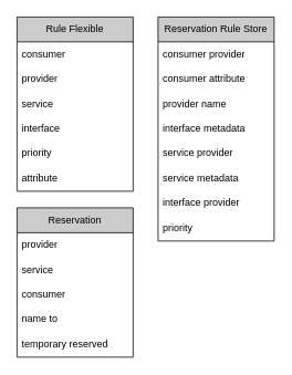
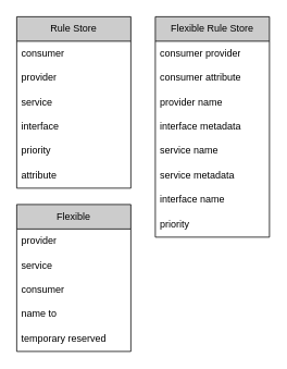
  <mxCell id="0" />
  <mxCell id="1" parent="0" />
- <mxCell id="2" value="Rule Flexible" style="swimlane;fontStyle=0;childLayout=stackLayout;horizontal=1;startSize=30;horizontalStack=0;resizeParent=1;resizeParentMax=0;resizeLast=0;collapsible=1;marginBottom=0;whiteSpace=wrap;html=1;fillColor=#CCCCCC;" vertex="1" parent="1"><mxGeometry x="20" y="20" width="140" height="210" as="geometry" /></mxCell>
+ <mxCell id="2" value="Rule Store" style="swimlane;fontStyle=0;childLayout=stackLayout;horizontal=1;startSize=30;horizontalStack=0;resizeParent=1;resizeParentMax=0;resizeLast=0;collapsible=1;marginBottom=0;whiteSpace=wrap;html=1;fillColor=#CCCCCC;" vertex="1" parent="1"><mxGeometry x="20" y="20" width="140" height="210" as="geometry" /></mxCell>
  <mxCell id="3" value="consumer" style="text;strokeColor=none;fillColor=none;align=left;verticalAlign=middle;spacingLeft=4;spacingRight=4;overflow=hidden;points=[[0,0.5],[1,0.5]];portConstraint=eastwest;rotatable=0;whiteSpace=wrap;html=1;" vertex="1" parent="2"><mxGeometry y="30" width="140" height="30" as="geometry" /></mxCell>
  <mxCell id="4" value="provider" style="text;strokeColor=none;fillColor=none;align=left;verticalAlign=middle;spacingLeft=4;spacingRight=4;overflow=hidden;points=[[0,0.5],[1,0.5]];portConstraint=eastwest;rotatable=0;whiteSpace=wrap;html=1;" vertex="1" parent="2"><mxGeometry y="60" width="140" height="30" as="geometry" /></mxCell>
  <mxCell id="5" value="service" style="text;strokeColor=none;fillColor=none;align=left;verticalAlign=middle;spacingLeft=4;spacingRight=4;overflow=hidden;points=[[0,0.5],[1,0.5]];portConstraint=eastwest;rotatable=0;whiteSpace=wrap;html=1;" vertex="1" parent="2"><mxGeometry y="90" width="140" height="30" as="geometry" /></mxCell>
  <mxCell id="6" value="interface" style="text;strokeColor=none;fillColor=none;spacingLeft=4;spacingRight=4;overflow=hidden;rotatable=0;points=[[0,0.5],[1,0.5]];portConstraint=eastwest;fontSize=12;" vertex="1" parent="2"><mxGeometry y="120" width="140" height="30" as="geometry" /></mxCell>
  <mxCell id="7" value="priority" style="text;strokeColor=none;fillColor=none;spacingLeft=4;spacingRight=4;overflow=hidden;rotatable=0;points=[[0,0.5],[1,0.5]];portConstraint=eastwest;fontSize=12;" vertex="1" parent="2"><mxGeometry y="150" width="140" height="30" as="geometry" /></mxCell>
  <mxCell id="8" value="attribute" style="text;strokeColor=none;fillColor=none;spacingLeft=4;spacingRight=4;overflow=hidden;rotatable=0;points=[[0,0.5],[1,0.5]];portConstraint=eastwest;fontSize=12;" vertex="1" parent="2"><mxGeometry y="180" width="140" height="30" as="geometry" /></mxCell>
- <mxCell id="9" value="Reservation Rule Store" style="swimlane;fontStyle=0;childLayout=stackLayout;horizontal=1;startSize=30;horizontalStack=0;resizeParent=1;resizeParentMax=0;resizeLast=0;collapsible=1;marginBottom=0;whiteSpace=wrap;html=1;fillColor=#CCCCCC;" vertex="1" parent="1"><mxGeometry x="190" y="20" width="140" height="270" as="geometry" /></mxCell>
+ <mxCell id="9" value="Flexible Rule Store" style="swimlane;fontStyle=0;childLayout=stackLayout;horizontal=1;startSize=30;horizontalStack=0;resizeParent=1;resizeParentMax=0;resizeLast=0;collapsible=1;marginBottom=0;whiteSpace=wrap;html=1;fillColor=#CCCCCC;" vertex="1" parent="1"><mxGeometry x="190" y="20" width="140" height="270" as="geometry" /></mxCell>
  <mxCell id="10" value="consumer provider" style="text;strokeColor=none;fillColor=none;align=left;verticalAlign=middle;spacingLeft=4;spacingRight=4;overflow=hidden;points=[[0,0.5],[1,0.5]];portConstraint=eastwest;rotatable=0;whiteSpace=wrap;html=1;" vertex="1" parent="9"><mxGeometry y="30" width="140" height="30" as="geometry" /></mxCell>
  <mxCell id="11" value="consumer attribute" style="text;strokeColor=none;fillColor=none;align=left;verticalAlign=middle;spacingLeft=4;spacingRight=4;overflow=hidden;points=[[0,0.5],[1,0.5]];portConstraint=eastwest;rotatable=0;whiteSpace=wrap;html=1;" vertex="1" parent="9"><mxGeometry y="60" width="140" height="30" as="geometry" /></mxCell>
  <mxCell id="12" value="provider name" style="text;strokeColor=none;fillColor=none;align=left;verticalAlign=middle;spacingLeft=4;spacingRight=4;overflow=hidden;points=[[0,0.5],[1,0.5]];portConstraint=eastwest;rotatable=0;whiteSpace=wrap;html=1;" vertex="1" parent="9"><mxGeometry y="90" width="140" height="30" as="geometry" /></mxCell>
  <mxCell id="13" value="interface metadata" style="text;strokeColor=none;fillColor=none;spacingLeft=4;spacingRight=4;overflow=hidden;rotatable=0;points=[[0,0.5],[1,0.5]];portConstraint=eastwest;fontSize=12;" vertex="1" parent="9"><mxGeometry y="120" width="140" height="30" as="geometry" /></mxCell>
- <mxCell id="14" value="service provider" style="text;strokeColor=none;fillColor=none;spacingLeft=4;spacingRight=4;overflow=hidden;rotatable=0;points=[[0,0.5],[1,0.5]];portConstraint=eastwest;fontSize=12;" vertex="1" parent="9"><mxGeometry y="150" width="140" height="30" as="geometry" /></mxCell>
+ <mxCell id="14" value="service name" style="text;strokeColor=none;fillColor=none;spacingLeft=4;spacingRight=4;overflow=hidden;rotatable=0;points=[[0,0.5],[1,0.5]];portConstraint=eastwest;fontSize=12;" vertex="1" parent="9"><mxGeometry y="150" width="140" height="30" as="geometry" /></mxCell>
  <mxCell id="15" value="service metadata" style="text;strokeColor=none;fillColor=none;spacingLeft=4;spacingRight=4;overflow=hidden;rotatable=0;points=[[0,0.5],[1,0.5]];portConstraint=eastwest;fontSize=12;" vertex="1" parent="9"><mxGeometry y="180" width="140" height="30" as="geometry" /></mxCell>
- <mxCell id="16" value="interface provider" style="text;strokeColor=none;fillColor=none;spacingLeft=4;spacingRight=4;overflow=hidden;rotatable=0;points=[[0,0.5],[1,0.5]];portConstraint=eastwest;fontSize=12;" vertex="1" parent="9"><mxGeometry y="210" width="140" height="30" as="geometry" /></mxCell>
+ <mxCell id="16" value="interface name" style="text;strokeColor=none;fillColor=none;spacingLeft=4;spacingRight=4;overflow=hidden;rotatable=0;points=[[0,0.5],[1,0.5]];portConstraint=eastwest;fontSize=12;" vertex="1" parent="9"><mxGeometry y="210" width="140" height="30" as="geometry" /></mxCell>
  <mxCell id="17" value="priority" style="text;strokeColor=none;fillColor=none;spacingLeft=4;spacingRight=4;overflow=hidden;rotatable=0;points=[[0,0.5],[1,0.5]];portConstraint=eastwest;fontSize=12;" vertex="1" parent="9"><mxGeometry y="240" width="140" height="30" as="geometry" /></mxCell>
- <mxCell id="18" value="Reservation" style="swimlane;fontStyle=0;childLayout=stackLayout;horizontal=1;startSize=30;horizontalStack=0;resizeParent=1;resizeParentMax=0;resizeLast=0;collapsible=1;marginBottom=0;whiteSpace=wrap;html=1;fillColor=#CCCCCC;" vertex="1" parent="1"><mxGeometry x="20" y="250" width="140" height="180" as="geometry" /></mxCell>
+ <mxCell id="18" value="Flexible" style="swimlane;fontStyle=0;childLayout=stackLayout;horizontal=1;startSize=30;horizontalStack=0;resizeParent=1;resizeParentMax=0;resizeLast=0;collapsible=1;marginBottom=0;whiteSpace=wrap;html=1;fillColor=#CCCCCC;" vertex="1" parent="1"><mxGeometry x="20" y="250" width="140" height="180" as="geometry" /></mxCell>
  <mxCell id="19" value="provider" style="text;strokeColor=none;fillColor=none;align=left;verticalAlign=middle;spacingLeft=4;spacingRight=4;overflow=hidden;points=[[0,0.5],[1,0.5]];portConstraint=eastwest;rotatable=0;whiteSpace=wrap;html=1;" vertex="1" parent="18"><mxGeometry y="30" width="140" height="30" as="geometry" /></mxCell>
  <mxCell id="20" value="service" style="text;strokeColor=none;fillColor=none;align=left;verticalAlign=middle;spacingLeft=4;spacingRight=4;overflow=hidden;points=[[0,0.5],[1,0.5]];portConstraint=eastwest;rotatable=0;whiteSpace=wrap;html=1;" vertex="1" parent="18"><mxGeometry y="60" width="140" height="30" as="geometry" /></mxCell>
  <mxCell id="21" value="consumer&amp;nbsp;" style="text;strokeColor=none;fillColor=none;align=left;verticalAlign=middle;spacingLeft=4;spacingRight=4;overflow=hidden;points=[[0,0.5],[1,0.5]];portConstraint=eastwest;rotatable=0;whiteSpace=wrap;html=1;" vertex="1" parent="18"><mxGeometry y="90" width="140" height="30" as="geometry" /></mxCell>
  <mxCell id="22" value="name to" style="text;strokeColor=none;fillColor=none;spacingLeft=4;spacingRight=4;overflow=hidden;rotatable=0;points=[[0,0.5],[1,0.5]];portConstraint=eastwest;fontSize=12;" vertex="1" parent="18"><mxGeometry y="120" width="140" height="30" as="geometry" /></mxCell>
  <mxCell id="23" value="temporary reserved" style="text;strokeColor=none;fillColor=none;spacingLeft=4;spacingRight=4;overflow=hidden;rotatable=0;points=[[0,0.5],[1,0.5]];portConstraint=eastwest;fontSize=12;" vertex="1" parent="18"><mxGeometry y="150" width="140" height="30" as="geometry" /></mxCell>
